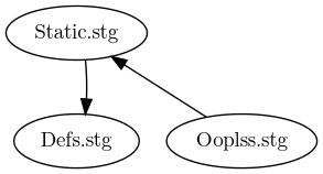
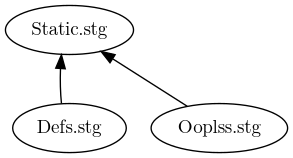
  digraph {
    rankdir=BT
    node [fontname=LMRoman10]
    n1 [label="Defs.stg"]
    n2 [label="Static.stg"]
    n3 [label="Ooplss.stg"]
-   n2 -> n1
+   n1 -> n2
    n3 -> n2
  }
